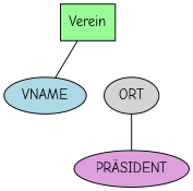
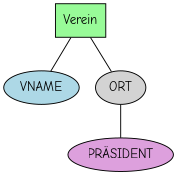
  graph {
    fontname="Comic Neue"
    node [fontname="Comic Neue" shape=ellipse style=filled]
    edge [fontname="Comic Neue"]
    Verein [fillcolor=palegreen shape=box]
    VNAME [fillcolor=lightblue]
    ORT [fillcolor=lightgrey]
    n4 [fillcolor=plum label="PRÄSIDENT"]
    Verein -- VNAME
+   Verein -- ORT
    ORT -- n4
  }
